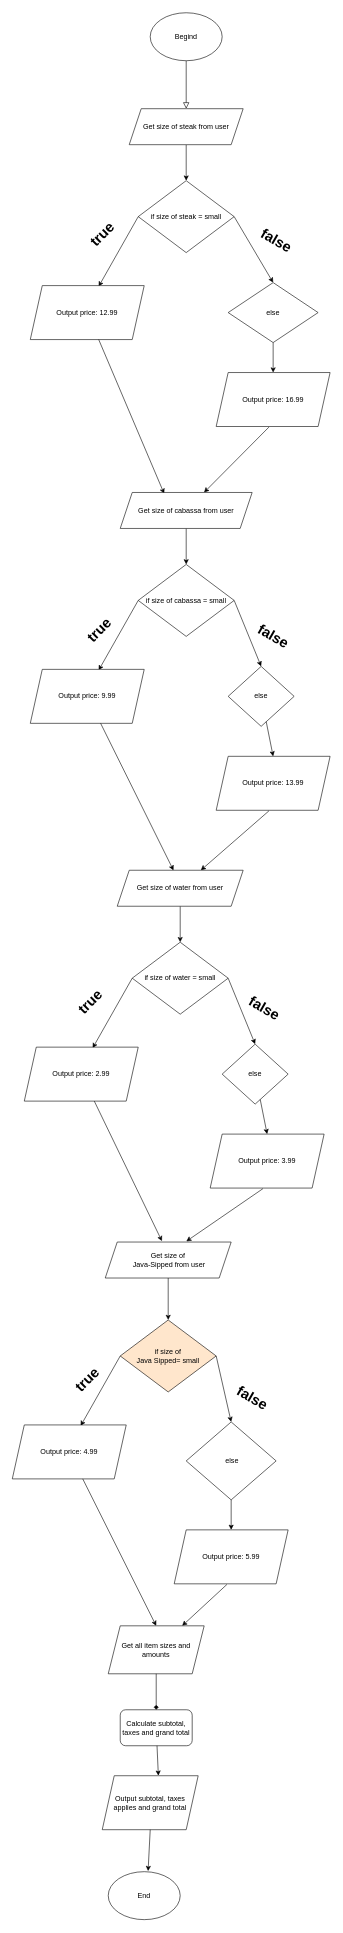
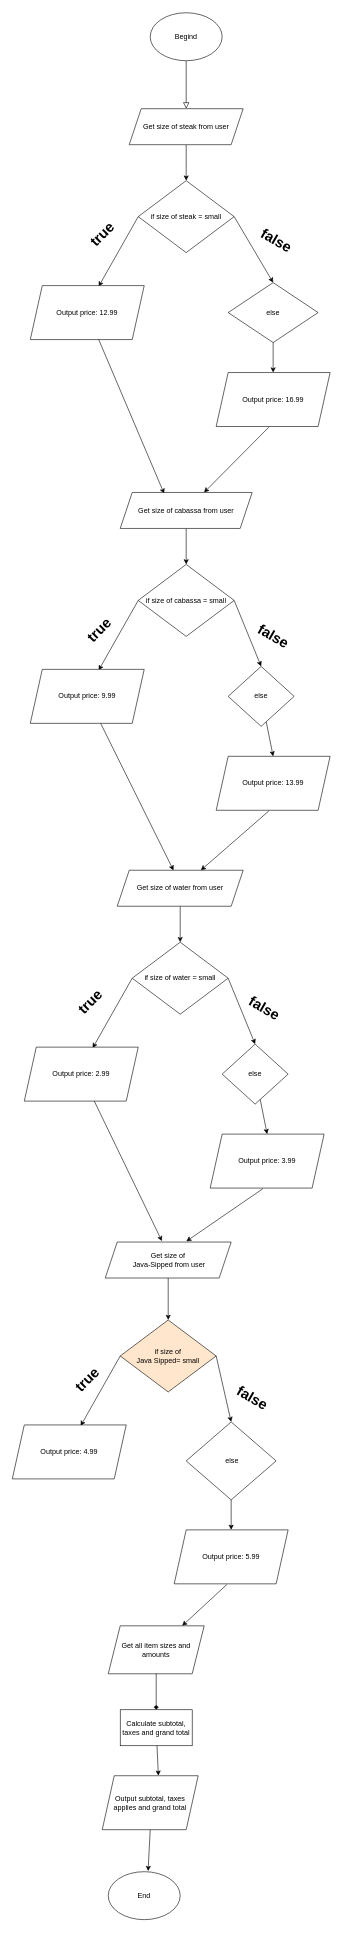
  <mxCell id="0" />
  <mxCell id="1" parent="0" />
  <mxCell id="2" value="" style="rounded=0;html=1;jettySize=auto;orthogonalLoop=1;fontSize=11;endArrow=block;endFill=0;endSize=8;strokeWidth=1;shadow=0;labelBackgroundColor=none;edgeStyle=orthogonalEdgeStyle;entryX=0.5;entryY=0;entryDx=0;entryDy=0;" parent="1" target="5" edge="1"><mxGeometry relative="1" as="geometry"><mxPoint x="310" y="100" as="sourcePoint" /><Array as="points"><mxPoint x="310" y="180" /><mxPoint x="310" y="180" /></Array></mxGeometry></mxCell>
  <mxCell id="3" value="Begind" style="ellipse;whiteSpace=wrap;html=1;" parent="1" vertex="1"><mxGeometry x="250" y="20" width="120" height="80" as="geometry" /></mxCell>
  <mxCell id="4" value="" style="endArrow=classic;html=1;rounded=0;exitX=0.5;exitY=1;exitDx=0;exitDy=0;entryX=0.5;entryY=0;entryDx=0;entryDy=0;" parent="1" source="5" target="6" edge="1"><mxGeometry width="50" height="50" relative="1" as="geometry"><mxPoint x="480" y="380" as="sourcePoint" /><mxPoint x="420" y="210" as="targetPoint" /><Array as="points" /></mxGeometry></mxCell>
  <mxCell id="5" value="Get size of steak from user" style="shape=parallelogram;perimeter=parallelogramPerimeter;whiteSpace=wrap;html=1;fixedSize=1;" parent="1" vertex="1"><mxGeometry x="215" y="180" width="190" height="60" as="geometry" /></mxCell>
  <mxCell id="6" value="if size of steak = small" style="rhombus;whiteSpace=wrap;html=1;" parent="1" vertex="1"><mxGeometry x="230" y="300" width="160" height="120" as="geometry" /></mxCell>
  <mxCell id="7" value="" style="endArrow=classic;html=1;rounded=0;exitX=0;exitY=0.5;exitDx=0;exitDy=0;entryX=0.6;entryY=0.017;entryDx=0;entryDy=0;entryPerimeter=0;" parent="1" source="6" target="10" edge="1"><mxGeometry width="50" height="50" relative="1" as="geometry"><mxPoint x="310" y="360" as="sourcePoint" /><mxPoint x="190" y="500" as="targetPoint" /></mxGeometry></mxCell>
  <mxCell id="8" value="" style="endArrow=classic;html=1;rounded=0;exitX=1;exitY=0.5;exitDx=0;exitDy=0;entryX=0.5;entryY=0;entryDx=0;entryDy=0;" parent="1" source="6" target="9" edge="1"><mxGeometry width="50" height="50" relative="1" as="geometry"><mxPoint x="310" y="360" as="sourcePoint" /><mxPoint x="500" y="480" as="targetPoint" /></mxGeometry></mxCell>
  <mxCell id="9" value="else" style="rhombus;whiteSpace=wrap;html=1;" parent="1" vertex="1"><mxGeometry x="380" y="470" width="150" height="100" as="geometry" /></mxCell>
  <mxCell id="10" value="Output price: 12.99" style="shape=parallelogram;perimeter=parallelogramPerimeter;whiteSpace=wrap;html=1;fixedSize=1;" parent="1" vertex="1"><mxGeometry x="50" y="475" width="190" height="90" as="geometry" /></mxCell>
  <mxCell id="11" value="" style="endArrow=classic;html=1;rounded=0;entryX=0.5;entryY=0;entryDx=0;entryDy=0;" parent="1" source="9" target="12" edge="1"><mxGeometry width="50" height="50" relative="1" as="geometry"><mxPoint x="471.514" y="526.526" as="sourcePoint" /><mxPoint x="500" y="560" as="targetPoint" /><Array as="points" /></mxGeometry></mxCell>
  <mxCell id="12" value="Output price: 16.99" style="shape=parallelogram;perimeter=parallelogramPerimeter;whiteSpace=wrap;html=1;fixedSize=1;" parent="1" vertex="1"><mxGeometry x="360" y="620" width="190" height="90" as="geometry" /></mxCell>
  <mxCell id="13" value="" style="endArrow=classic;html=1;rounded=0;entryX=0.333;entryY=0.033;entryDx=0;entryDy=0;entryPerimeter=0;" parent="1" source="10" target="16" edge="1"><mxGeometry width="50" height="50" relative="1" as="geometry"><mxPoint x="250" y="680" as="sourcePoint" /><mxPoint x="300" y="810" as="targetPoint" /></mxGeometry></mxCell>
  <mxCell id="14" value="" style="endArrow=classic;html=1;rounded=0;exitX=0.463;exitY=1.011;exitDx=0;exitDy=0;exitPerimeter=0;" parent="1" source="12" target="16" edge="1"><mxGeometry width="50" height="50" relative="1" as="geometry"><mxPoint x="420" y="830" as="sourcePoint" /><mxPoint x="310" y="810" as="targetPoint" /></mxGeometry></mxCell>
  <mxCell id="15" value="" style="endArrow=classic;html=1;rounded=0;exitX=0.5;exitY=1;exitDx=0;exitDy=0;entryX=0.5;entryY=0;entryDx=0;entryDy=0;" parent="1" source="16" target="17" edge="1"><mxGeometry width="50" height="50" relative="1" as="geometry"><mxPoint x="480" y="1020" as="sourcePoint" /><mxPoint x="420" y="850" as="targetPoint" /><Array as="points" /></mxGeometry></mxCell>
  <mxCell id="16" value="Get size of cabassa from user" style="shape=parallelogram;perimeter=parallelogramPerimeter;whiteSpace=wrap;html=1;fixedSize=1;" parent="1" vertex="1"><mxGeometry x="200" y="820" width="220" height="60" as="geometry" /></mxCell>
  <mxCell id="17" value="if size of cabassa = small" style="rhombus;whiteSpace=wrap;html=1;" parent="1" vertex="1"><mxGeometry x="230" y="940" width="160" height="120" as="geometry" /></mxCell>
  <mxCell id="18" value="" style="endArrow=classic;html=1;rounded=0;exitX=0;exitY=0.5;exitDx=0;exitDy=0;entryX=0.6;entryY=0.017;entryDx=0;entryDy=0;entryPerimeter=0;" parent="1" source="17" target="21" edge="1"><mxGeometry width="50" height="50" relative="1" as="geometry"><mxPoint x="310" y="1000" as="sourcePoint" /><mxPoint x="190" y="1140" as="targetPoint" /></mxGeometry></mxCell>
  <mxCell id="19" value="" style="endArrow=classic;html=1;rounded=0;exitX=1;exitY=0.5;exitDx=0;exitDy=0;entryX=0.5;entryY=0;entryDx=0;entryDy=0;" parent="1" source="17" target="20" edge="1"><mxGeometry width="50" height="50" relative="1" as="geometry"><mxPoint x="310" y="1000" as="sourcePoint" /><mxPoint x="500" y="1120" as="targetPoint" /></mxGeometry></mxCell>
  <mxCell id="20" value="else" style="rhombus;whiteSpace=wrap;html=1;spacingTop=0;textDirection=rtl;labelBackgroundColor=none;" parent="1" vertex="1"><mxGeometry x="380" y="1110" width="110" height="100" as="geometry" /></mxCell>
  <mxCell id="21" value="Output price: 9.99" style="shape=parallelogram;perimeter=parallelogramPerimeter;whiteSpace=wrap;html=1;fixedSize=1;" parent="1" vertex="1"><mxGeometry x="50" y="1115" width="190" height="90" as="geometry" /></mxCell>
  <mxCell id="22" value="" style="endArrow=classic;html=1;rounded=0;entryX=0.5;entryY=0;entryDx=0;entryDy=0;" parent="1" source="20" target="23" edge="1"><mxGeometry width="50" height="50" relative="1" as="geometry"><mxPoint x="471.514" y="1166.526" as="sourcePoint" /><mxPoint x="500" y="1200" as="targetPoint" /><Array as="points" /></mxGeometry></mxCell>
  <mxCell id="23" value="Output price: 13.99" style="shape=parallelogram;perimeter=parallelogramPerimeter;whiteSpace=wrap;html=1;fixedSize=1;" parent="1" vertex="1"><mxGeometry x="360" y="1260" width="190" height="90" as="geometry" /></mxCell>
  <mxCell id="24" value="" style="endArrow=classic;html=1;rounded=0;entryX=0.447;entryY=0.004;entryDx=0;entryDy=0;entryPerimeter=0;" parent="1" source="21" target="27" edge="1"><mxGeometry width="50" height="50" relative="1" as="geometry"><mxPoint x="250" y="1320" as="sourcePoint" /><mxPoint x="300" y="1460" as="targetPoint" /></mxGeometry></mxCell>
  <mxCell id="25" value="" style="endArrow=classic;html=1;rounded=0;exitX=0.463;exitY=1.011;exitDx=0;exitDy=0;exitPerimeter=0;" parent="1" source="23" target="27" edge="1"><mxGeometry width="50" height="50" relative="1" as="geometry"><mxPoint x="420" y="1470" as="sourcePoint" /><mxPoint x="310" y="1450" as="targetPoint" /></mxGeometry></mxCell>
  <mxCell id="26" value="" style="endArrow=classic;html=1;rounded=0;exitX=0.5;exitY=1;exitDx=0;exitDy=0;entryX=0.5;entryY=0;entryDx=0;entryDy=0;" parent="1" source="27" target="28" edge="1"><mxGeometry width="50" height="50" relative="1" as="geometry"><mxPoint x="470" y="1650" as="sourcePoint" /><mxPoint x="410" y="1480" as="targetPoint" /><Array as="points" /></mxGeometry></mxCell>
  <mxCell id="27" value="Get size of water from user" style="shape=parallelogram;perimeter=parallelogramPerimeter;whiteSpace=wrap;html=1;fixedSize=1;" parent="1" vertex="1"><mxGeometry x="195" y="1450" width="210" height="60" as="geometry" /></mxCell>
  <mxCell id="28" value="if size of water = small" style="rhombus;whiteSpace=wrap;html=1;" parent="1" vertex="1"><mxGeometry x="220" y="1570" width="160" height="120" as="geometry" /></mxCell>
  <mxCell id="29" value="" style="endArrow=classic;html=1;rounded=0;exitX=0;exitY=0.5;exitDx=0;exitDy=0;entryX=0.6;entryY=0.017;entryDx=0;entryDy=0;entryPerimeter=0;" parent="1" source="28" target="32" edge="1"><mxGeometry width="50" height="50" relative="1" as="geometry"><mxPoint x="300" y="1630" as="sourcePoint" /><mxPoint x="180" y="1770" as="targetPoint" /></mxGeometry></mxCell>
  <mxCell id="30" value="" style="endArrow=classic;html=1;rounded=0;exitX=1;exitY=0.5;exitDx=0;exitDy=0;entryX=0.5;entryY=0;entryDx=0;entryDy=0;" parent="1" source="28" target="31" edge="1"><mxGeometry width="50" height="50" relative="1" as="geometry"><mxPoint x="300" y="1630" as="sourcePoint" /><mxPoint x="490" y="1750" as="targetPoint" /></mxGeometry></mxCell>
  <mxCell id="31" value="else" style="rhombus;whiteSpace=wrap;html=1;spacingTop=0;textDirection=rtl;labelBackgroundColor=none;" parent="1" vertex="1"><mxGeometry x="370" y="1740" width="110" height="100" as="geometry" /></mxCell>
  <mxCell id="32" value="Output price: 2.99" style="shape=parallelogram;perimeter=parallelogramPerimeter;whiteSpace=wrap;html=1;fixedSize=1;" parent="1" vertex="1"><mxGeometry x="40" y="1745" width="190" height="90" as="geometry" /></mxCell>
  <mxCell id="33" value="" style="endArrow=classic;html=1;rounded=0;entryX=0.5;entryY=0;entryDx=0;entryDy=0;" parent="1" source="31" target="34" edge="1"><mxGeometry width="50" height="50" relative="1" as="geometry"><mxPoint x="461.514" y="1796.526" as="sourcePoint" /><mxPoint x="490" y="1830" as="targetPoint" /><Array as="points" /></mxGeometry></mxCell>
  <mxCell id="34" value="Output price: 3.99" style="shape=parallelogram;perimeter=parallelogramPerimeter;whiteSpace=wrap;html=1;fixedSize=1;" parent="1" vertex="1"><mxGeometry x="350" y="1890" width="190" height="90" as="geometry" /></mxCell>
  <mxCell id="35" value="" style="endArrow=classic;html=1;rounded=0;entryX=0.45;entryY=-0.027;entryDx=0;entryDy=0;entryPerimeter=0;" parent="1" source="32" target="38" edge="1"><mxGeometry width="50" height="50" relative="1" as="geometry"><mxPoint x="240" y="1950" as="sourcePoint" /><mxPoint x="290" y="2080" as="targetPoint" /></mxGeometry></mxCell>
  <mxCell id="36" value="" style="endArrow=classic;html=1;rounded=0;exitX=0.463;exitY=1.011;exitDx=0;exitDy=0;exitPerimeter=0;entryX=0.644;entryY=-0.02;entryDx=0;entryDy=0;entryPerimeter=0;" parent="1" source="34" target="38" edge="1"><mxGeometry width="50" height="50" relative="1" as="geometry"><mxPoint x="410" y="2100" as="sourcePoint" /><mxPoint x="300" y="2080" as="targetPoint" /></mxGeometry></mxCell>
  <mxCell id="37" value="" style="endArrow=classic;html=1;rounded=0;exitX=0.5;exitY=1;exitDx=0;exitDy=0;entryX=0.5;entryY=0;entryDx=0;entryDy=0;" parent="1" source="38" target="39" edge="1"><mxGeometry width="50" height="50" relative="1" as="geometry"><mxPoint x="450" y="2280" as="sourcePoint" /><mxPoint x="390" y="2110" as="targetPoint" /><Array as="points" /></mxGeometry></mxCell>
  <mxCell id="38" value="Get size of&lt;br&gt;&amp;nbsp;Java-Sipped from user" style="shape=parallelogram;perimeter=parallelogramPerimeter;whiteSpace=wrap;html=1;fixedSize=1;" parent="1" vertex="1"><mxGeometry x="175" y="2070" width="210" height="60" as="geometry" /></mxCell>
  <mxCell id="39" value="if size of &lt;br&gt;Java Sipped= small" style="rhombus;whiteSpace=wrap;html=1;fillColor=#ffe6cc;" parent="1" vertex="1"><mxGeometry x="200" y="2200" width="160" height="120" as="geometry" /></mxCell>
  <mxCell id="40" value="" style="endArrow=classic;html=1;rounded=0;exitX=0;exitY=0.5;exitDx=0;exitDy=0;entryX=0.6;entryY=0.017;entryDx=0;entryDy=0;entryPerimeter=0;" parent="1" source="39" target="43" edge="1"><mxGeometry width="50" height="50" relative="1" as="geometry"><mxPoint x="280" y="2260" as="sourcePoint" /><mxPoint x="160" y="2400" as="targetPoint" /></mxGeometry></mxCell>
  <mxCell id="41" value="" style="endArrow=classic;html=1;rounded=0;exitX=1;exitY=0.5;exitDx=0;exitDy=0;entryX=0.5;entryY=0;entryDx=0;entryDy=0;" parent="1" source="39" target="42" edge="1"><mxGeometry width="50" height="50" relative="1" as="geometry"><mxPoint x="280" y="2260" as="sourcePoint" /><mxPoint x="470" y="2380" as="targetPoint" /></mxGeometry></mxCell>
  <mxCell id="42" value="else&amp;nbsp;" style="rhombus;whiteSpace=wrap;html=1;spacingTop=0;textDirection=rtl;labelBackgroundColor=none;" parent="1" vertex="1"><mxGeometry x="310" y="2370" width="150" height="130" as="geometry" /></mxCell>
  <mxCell id="43" value="Output price: 4.99" style="shape=parallelogram;perimeter=parallelogramPerimeter;whiteSpace=wrap;html=1;fixedSize=1;" parent="1" vertex="1"><mxGeometry x="20" y="2375" width="190" height="90" as="geometry" /></mxCell>
  <mxCell id="44" value="" style="endArrow=classic;html=1;rounded=0;entryX=0.5;entryY=0;entryDx=0;entryDy=0;" parent="1" source="42" target="45" edge="1"><mxGeometry width="50" height="50" relative="1" as="geometry"><mxPoint x="441.514" y="2426.526" as="sourcePoint" /><mxPoint x="470" y="2460" as="targetPoint" /><Array as="points" /></mxGeometry></mxCell>
  <mxCell id="45" value="Output price: 5.99" style="shape=parallelogram;perimeter=parallelogramPerimeter;whiteSpace=wrap;html=1;fixedSize=1;" parent="1" vertex="1"><mxGeometry x="290" y="2550" width="190" height="90" as="geometry" /></mxCell>
- <mxCell id="46" value="" style="endArrow=classic;html=1;rounded=0;entryX=0.5;entryY=0;entryDx=0;entryDy=0;" parent="1" source="43" target="48" edge="1"><mxGeometry width="50" height="50" relative="1" as="geometry"><mxPoint x="220" y="2580" as="sourcePoint" /><mxPoint x="270" y="2710" as="targetPoint" /></mxGeometry></mxCell>
  <mxCell id="47" value="" style="endArrow=classic;html=1;rounded=0;exitX=0.463;exitY=1.011;exitDx=0;exitDy=0;exitPerimeter=0;" parent="1" source="45" target="48" edge="1"><mxGeometry width="50" height="50" relative="1" as="geometry"><mxPoint x="390" y="2730" as="sourcePoint" /><mxPoint x="280" y="2710" as="targetPoint" /></mxGeometry></mxCell>
  <mxCell id="48" value="Get all item sizes and amounts" style="shape=parallelogram;perimeter=parallelogramPerimeter;whiteSpace=wrap;html=1;fixedSize=1;labelBackgroundColor=none;" parent="1" vertex="1"><mxGeometry x="180" y="2710" width="160" height="80" as="geometry" /></mxCell>
- <mxCell id="49" value="Calculate subtotal, taxes and grand total" style="rounded=1;whiteSpace=wrap;html=1;labelBackgroundColor=none;" parent="1" vertex="1"><mxGeometry x="200" y="2850" width="120" height="60" as="geometry" /></mxCell>
+ <mxCell id="49" value="Calculate subtotal, taxes and grand total" style="whiteSpace=wrap;html=1;labelBackgroundColor=none;rounded=0;" parent="1" vertex="1"><mxGeometry x="200" y="2850" width="120" height="60" as="geometry" /></mxCell>
  <mxCell id="50" value="" style="endArrow=diamond;html=1;rounded=0;exitX=0.5;exitY=1;exitDx=0;exitDy=0;" parent="1" source="48" target="49" edge="1"><mxGeometry width="50" height="50" relative="1" as="geometry"><mxPoint x="210" y="2750" as="sourcePoint" /><mxPoint x="260" y="2700" as="targetPoint" /></mxGeometry></mxCell>
  <mxCell id="51" value="Output subtotal, taxes applies and grand total" style="shape=parallelogram;perimeter=parallelogramPerimeter;whiteSpace=wrap;html=1;fixedSize=1;labelBackgroundColor=none;" parent="1" vertex="1"><mxGeometry x="170" y="2960" width="160" height="90" as="geometry" /></mxCell>
  <mxCell id="52" value="" style="endArrow=classic;html=1;rounded=0;entryX=0.585;entryY=-0.001;entryDx=0;entryDy=0;entryPerimeter=0;" parent="1" source="49" target="51" edge="1"><mxGeometry width="50" height="50" relative="1" as="geometry"><mxPoint x="210" y="2920" as="sourcePoint" /><mxPoint x="260" y="2870" as="targetPoint" /></mxGeometry></mxCell>
  <mxCell id="53" value="End" style="ellipse;whiteSpace=wrap;html=1;labelBackgroundColor=none;" parent="1" vertex="1"><mxGeometry x="180" y="3120" width="120" height="80" as="geometry" /></mxCell>
  <mxCell id="54" value="" style="endArrow=classic;html=1;rounded=0;entryX=0.554;entryY=-0.013;entryDx=0;entryDy=0;entryPerimeter=0;exitX=0.5;exitY=1;exitDx=0;exitDy=0;" parent="1" source="51" target="53" edge="1"><mxGeometry width="50" height="50" relative="1" as="geometry"><mxPoint x="210" y="3020" as="sourcePoint" /><mxPoint x="260" y="2970" as="targetPoint" /></mxGeometry></mxCell>
  <mxCell id="55" value="true" style="text;strokeColor=none;fillColor=none;html=1;fontSize=24;fontStyle=1;verticalAlign=middle;align=center;labelBackgroundColor=none;rotation=-45;" parent="1" vertex="1"><mxGeometry x="120" y="370" width="100" height="40" as="geometry" /></mxCell>
  <mxCell id="56" value="false" style="text;strokeColor=none;fillColor=none;html=1;fontSize=24;fontStyle=1;verticalAlign=middle;align=center;labelBackgroundColor=none;rotation=30;" parent="1" vertex="1"><mxGeometry x="410" y="380" width="100" height="40" as="geometry" /></mxCell>
  <mxCell id="57" value="true" style="text;strokeColor=none;fillColor=none;html=1;fontSize=24;fontStyle=1;verticalAlign=middle;align=center;labelBackgroundColor=none;rotation=-45;" parent="1" vertex="1"><mxGeometry x="115" y="1030" width="100" height="40" as="geometry" /></mxCell>
  <mxCell id="58" value="false" style="text;strokeColor=none;fillColor=none;html=1;fontSize=24;fontStyle=1;verticalAlign=middle;align=center;labelBackgroundColor=none;rotation=30;" parent="1" vertex="1"><mxGeometry x="405" y="1040" width="100" height="40" as="geometry" /></mxCell>
  <mxCell id="59" value="true" style="text;strokeColor=none;fillColor=none;html=1;fontSize=24;fontStyle=1;verticalAlign=middle;align=center;labelBackgroundColor=none;rotation=-45;" parent="1" vertex="1"><mxGeometry x="100" y="1650" width="100" height="40" as="geometry" /></mxCell>
  <mxCell id="60" value="false" style="text;strokeColor=none;fillColor=none;html=1;fontSize=24;fontStyle=1;verticalAlign=middle;align=center;labelBackgroundColor=none;rotation=30;" parent="1" vertex="1"><mxGeometry x="390" y="1660" width="100" height="40" as="geometry" /></mxCell>
  <mxCell id="61" value="true" style="text;strokeColor=none;fillColor=none;html=1;fontSize=24;fontStyle=1;verticalAlign=middle;align=center;labelBackgroundColor=none;rotation=-45;" parent="1" vertex="1"><mxGeometry x="95" y="2280" width="100" height="40" as="geometry" /></mxCell>
  <mxCell id="62" value="false" style="text;strokeColor=none;fillColor=none;html=1;fontSize=24;fontStyle=1;verticalAlign=middle;align=center;labelBackgroundColor=none;rotation=30;" parent="1" vertex="1"><mxGeometry x="370" y="2310" width="100" height="40" as="geometry" /></mxCell>
